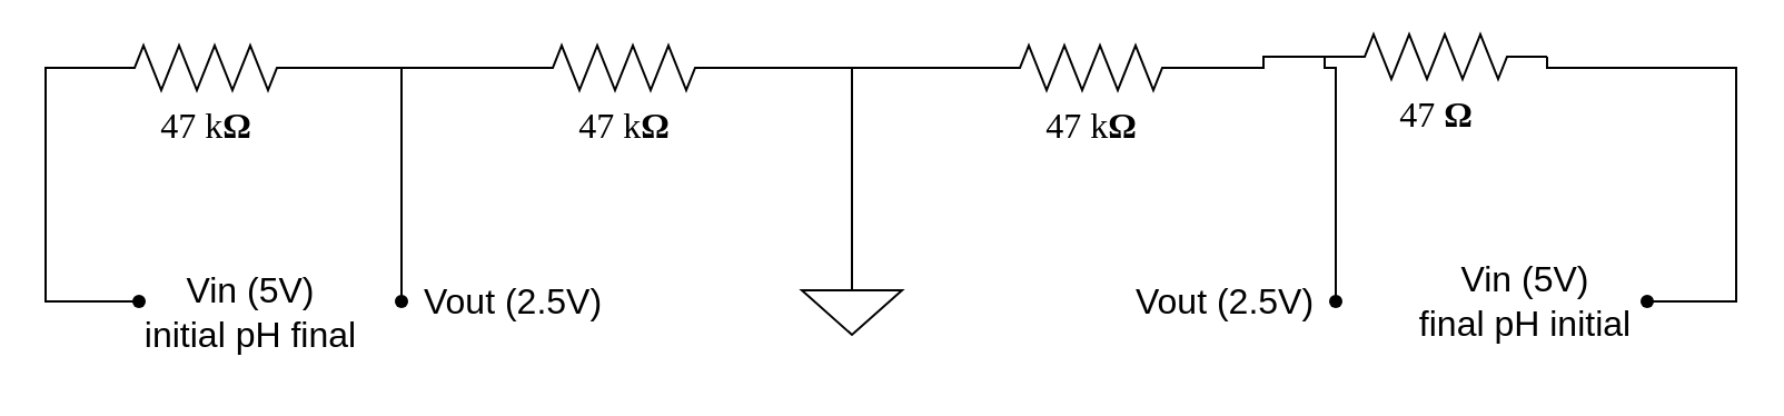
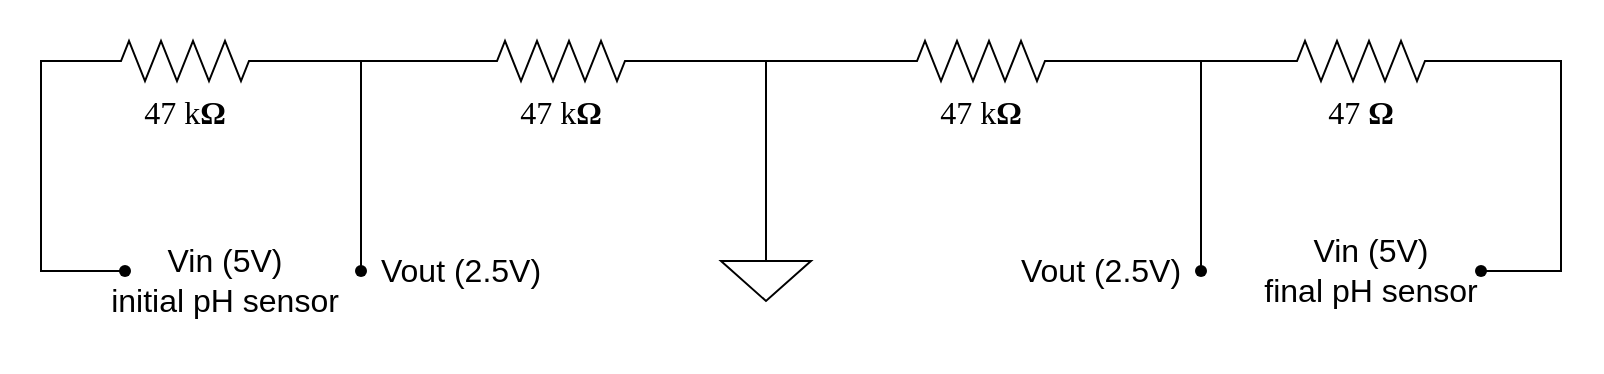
  <mxCell id="0" />
  <mxCell id="1" parent="0" />
  <mxCell id="2" style="edgeStyle=orthogonalEdgeStyle;rounded=0;orthogonalLoop=1;jettySize=auto;html=1;entryX=0;entryY=0.5;entryDx=0;entryDy=0;entryPerimeter=0;endArrow=none;endFill=0;fontSize=16;" parent="1" source="8" target="5" edge="1"><mxGeometry relative="1" as="geometry"><mxPoint x="-8" y="135" as="sourcePoint" /><Array as="points"><mxPoint x="20" y="135" /><mxPoint x="20" y="30" /></Array></mxGeometry></mxCell>
  <mxCell id="3" style="edgeStyle=orthogonalEdgeStyle;rounded=0;orthogonalLoop=1;jettySize=auto;html=1;endArrow=none;endFill=0;fontSize=16;" parent="1" source="5" target="7" edge="1"><mxGeometry relative="1" as="geometry" /></mxCell>
  <mxCell id="4" style="edgeStyle=orthogonalEdgeStyle;rounded=0;orthogonalLoop=1;jettySize=auto;html=1;endArrow=none;endFill=0;fontSize=16;" parent="1" source="5" target="9" edge="1"><mxGeometry relative="1" as="geometry"><mxPoint x="179.5" y="165" as="targetPoint" /></mxGeometry></mxCell>
  <mxCell id="5" value="47 k&lt;b style=&quot;font-size: 16px;&quot;&gt;Ω&lt;/b&gt;" style="verticalLabelPosition=bottom;shadow=0;align=center;html=1;verticalAlign=top;strokeWidth=1;shape=mxgraph.electrical.resistors.resistor_2;rounded=1;comic=0;labelBackgroundColor=none;fontFamily=Verdana;fontSize=16;" parent="1" vertex="1"><mxGeometry x="42" y="20" width="100" height="20" as="geometry" /></mxCell>
  <mxCell id="6" style="edgeStyle=orthogonalEdgeStyle;rounded=0;orthogonalLoop=1;jettySize=auto;html=1;exitX=1;exitY=0.5;exitDx=0;exitDy=0;exitPerimeter=0;endArrow=none;endFill=0;entryX=0.5;entryY=0;entryDx=0;entryDy=0;entryPerimeter=0;fontSize=16;" parent="1" source="7" target="10" edge="1"><mxGeometry relative="1" as="geometry"><mxPoint x="410" y="95" as="targetPoint" /></mxGeometry></mxCell>
  <mxCell id="7" value="47 k&lt;b style=&quot;font-size: 16px;&quot;&gt;Ω&lt;/b&gt;" style="verticalLabelPosition=bottom;shadow=0;align=center;html=1;verticalAlign=top;strokeWidth=1;shape=mxgraph.electrical.resistors.resistor_2;rounded=1;comic=0;labelBackgroundColor=none;fontFamily=Verdana;fontSize=16;" parent="1" vertex="1"><mxGeometry x="230" y="20" width="100" height="20" as="geometry" /></mxCell>
  <mxCell id="8" value="" style="shape=waypoint;sketch=0;fillStyle=solid;size=6;pointerEvents=1;points=[];fillColor=none;resizable=0;rotatable=0;perimeter=centerPerimeter;snapToPoint=1;verticalAlign=middle;spacingBottom=0;spacingTop=0;fontFamily=Verdana;fontSize=16;labelPosition=center;verticalLabelPosition=middle;align=left;spacingRight=0;spacingLeft=6;" parent="1" vertex="1"><mxGeometry x="42" y="115" width="40" height="40" as="geometry" /></mxCell>
  <mxCell id="9" value="" style="shape=waypoint;sketch=0;fillStyle=solid;size=6;pointerEvents=1;points=[];fillColor=none;resizable=0;rotatable=0;perimeter=centerPerimeter;snapToPoint=1;verticalAlign=top;spacingBottom=0;spacingTop=-5;fontFamily=Verdana;fontSize=16;" parent="1" vertex="1"><mxGeometry x="160" y="115" width="40" height="40" as="geometry" /></mxCell>
  <mxCell id="10" value="" style="pointerEvents=1;verticalLabelPosition=bottom;shadow=0;align=center;html=1;verticalAlign=top;shape=mxgraph.electrical.signal_sources.signal_ground;fontSize=16;" parent="1" vertex="1"><mxGeometry x="360" y="120" width="45" height="30" as="geometry" /></mxCell>
- <mxCell id="11" value="Vin (5V)&lt;br style=&quot;font-size: 16px;&quot;&gt;initial pH final" style="text;html=1;align=center;verticalAlign=middle;resizable=0;points=[];autosize=1;strokeColor=none;fillColor=none;fontSize=16;" parent="1" vertex="1"><mxGeometry x="42" y="115" width="140" height="50" as="geometry" /></mxCell>
+ <mxCell id="11" value="Vin (5V)&lt;br style=&quot;font-size: 16px;&quot;&gt;initial pH sensor" style="text;html=1;align=center;verticalAlign=middle;resizable=0;points=[];autosize=1;strokeColor=none;fillColor=none;fontSize=16;" parent="1" vertex="1"><mxGeometry x="42" y="115" width="140" height="50" as="geometry" /></mxCell>
  <mxCell id="12" value="Vout (2.5V)" style="text;html=1;align=center;verticalAlign=middle;resizable=0;points=[];autosize=1;strokeColor=none;fillColor=none;fontSize=16;" parent="1" vertex="1"><mxGeometry x="180" y="120" width="100" height="30" as="geometry" /></mxCell>
  <mxCell id="13" style="edgeStyle=orthogonalEdgeStyle;rounded=0;orthogonalLoop=1;jettySize=auto;html=1;endArrow=none;endFill=0;fontSize=16;" parent="1" source="15" target="10" edge="1"><mxGeometry relative="1" as="geometry" /></mxCell>
  <mxCell id="14" style="edgeStyle=orthogonalEdgeStyle;rounded=0;orthogonalLoop=1;jettySize=auto;html=1;entryX=0;entryY=0.5;entryDx=0;entryDy=0;entryPerimeter=0;endArrow=none;endFill=0;fontSize=16;" parent="1" source="15" target="18" edge="1"><mxGeometry relative="1" as="geometry" /></mxCell>
  <mxCell id="15" value="47 k&lt;b style=&quot;font-size: 16px;&quot;&gt;Ω&lt;/b&gt;" style="verticalLabelPosition=bottom;shadow=0;align=center;html=1;verticalAlign=top;strokeWidth=1;shape=mxgraph.electrical.resistors.resistor_2;rounded=1;comic=0;labelBackgroundColor=none;fontFamily=Verdana;fontSize=16;" parent="1" vertex="1"><mxGeometry x="440" y="20" width="100" height="20" as="geometry" /></mxCell>
  <mxCell id="16" style="edgeStyle=orthogonalEdgeStyle;rounded=0;orthogonalLoop=1;jettySize=auto;html=1;exitX=0;exitY=0.5;exitDx=0;exitDy=0;exitPerimeter=0;endArrow=none;endFill=0;entryX=0.536;entryY=-0.075;entryDx=0;entryDy=0;entryPerimeter=0;fontSize=16;" parent="1" source="18" target="20" edge="1"><mxGeometry relative="1" as="geometry"><Array as="points"><mxPoint x="600" y="30" /></Array></mxGeometry></mxCell>
  <mxCell id="17" style="edgeStyle=orthogonalEdgeStyle;rounded=0;orthogonalLoop=1;jettySize=auto;html=1;exitX=1;exitY=0.5;exitDx=0;exitDy=0;exitPerimeter=0;endArrow=none;endFill=0;entryX=0.65;entryY=0.446;entryDx=0;entryDy=0;entryPerimeter=0;fontSize=16;" parent="1" source="18" target="21" edge="1"><mxGeometry relative="1" as="geometry"><Array as="points"><mxPoint x="780" y="30" /><mxPoint x="780" y="135" /></Array></mxGeometry></mxCell>
- <mxCell id="18" value="47&amp;nbsp;&lt;b style=&quot;font-size: 16px;&quot;&gt;Ω&lt;/b&gt;" style="verticalLabelPosition=bottom;shadow=0;align=center;html=1;verticalAlign=top;strokeWidth=1;shape=mxgraph.electrical.resistors.resistor_2;rounded=1;comic=0;labelBackgroundColor=none;fontFamily=Verdana;fontSize=16;" parent="1" vertex="1"><mxGeometry x="595" y="15" width="100" height="20" as="geometry" /></mxCell>
+ <mxCell id="18" value="47&amp;nbsp;&lt;b style=&quot;font-size: 16px;&quot;&gt;Ω&lt;/b&gt;" style="verticalLabelPosition=bottom;shadow=0;align=center;html=1;verticalAlign=top;strokeWidth=1;shape=mxgraph.electrical.resistors.resistor_2;rounded=1;comic=0;labelBackgroundColor=none;fontFamily=Verdana;fontSize=16;" parent="1" vertex="1"><mxGeometry x="630" y="20" width="100" height="20" as="geometry" /></mxCell>
  <mxCell id="19" value="Vout (2.5V)" style="text;html=1;align=center;verticalAlign=middle;resizable=0;points=[];autosize=1;strokeColor=none;fillColor=none;fontSize=16;" parent="1" vertex="1"><mxGeometry x="500" y="120" width="100" height="30" as="geometry" /></mxCell>
  <mxCell id="20" value="" style="shape=waypoint;sketch=0;fillStyle=solid;size=6;pointerEvents=1;points=[];fillColor=none;resizable=0;rotatable=0;perimeter=centerPerimeter;snapToPoint=1;verticalAlign=top;spacingBottom=0;spacingTop=-5;fontFamily=Verdana;fontSize=16;" parent="1" vertex="1"><mxGeometry x="580" y="115" width="40" height="40" as="geometry" /></mxCell>
  <mxCell id="21" value="" style="shape=waypoint;sketch=0;fillStyle=solid;size=6;pointerEvents=1;points=[];fillColor=none;resizable=0;rotatable=0;perimeter=centerPerimeter;snapToPoint=1;verticalAlign=top;spacingBottom=0;spacingTop=-5;fontFamily=Verdana;fontSize=16;" parent="1" vertex="1"><mxGeometry x="720" y="115" width="40" height="40" as="geometry" /></mxCell>
- <mxCell id="22" value="Vin (5V)&lt;br style=&quot;font-size: 16px;&quot;&gt;final pH initial" style="text;html=1;align=center;verticalAlign=middle;resizable=0;points=[];autosize=1;strokeColor=none;fillColor=none;fontSize=16;" parent="1" vertex="1"><mxGeometry x="620" y="110" width="130" height="50" as="geometry" /></mxCell>
+ <mxCell id="22" value="Vin (5V)&lt;br style=&quot;font-size: 16px;&quot;&gt;final pH sensor" style="text;html=1;align=center;verticalAlign=middle;resizable=0;points=[];autosize=1;strokeColor=none;fillColor=none;fontSize=16;" parent="1" vertex="1"><mxGeometry x="620" y="110" width="130" height="50" as="geometry" /></mxCell>
